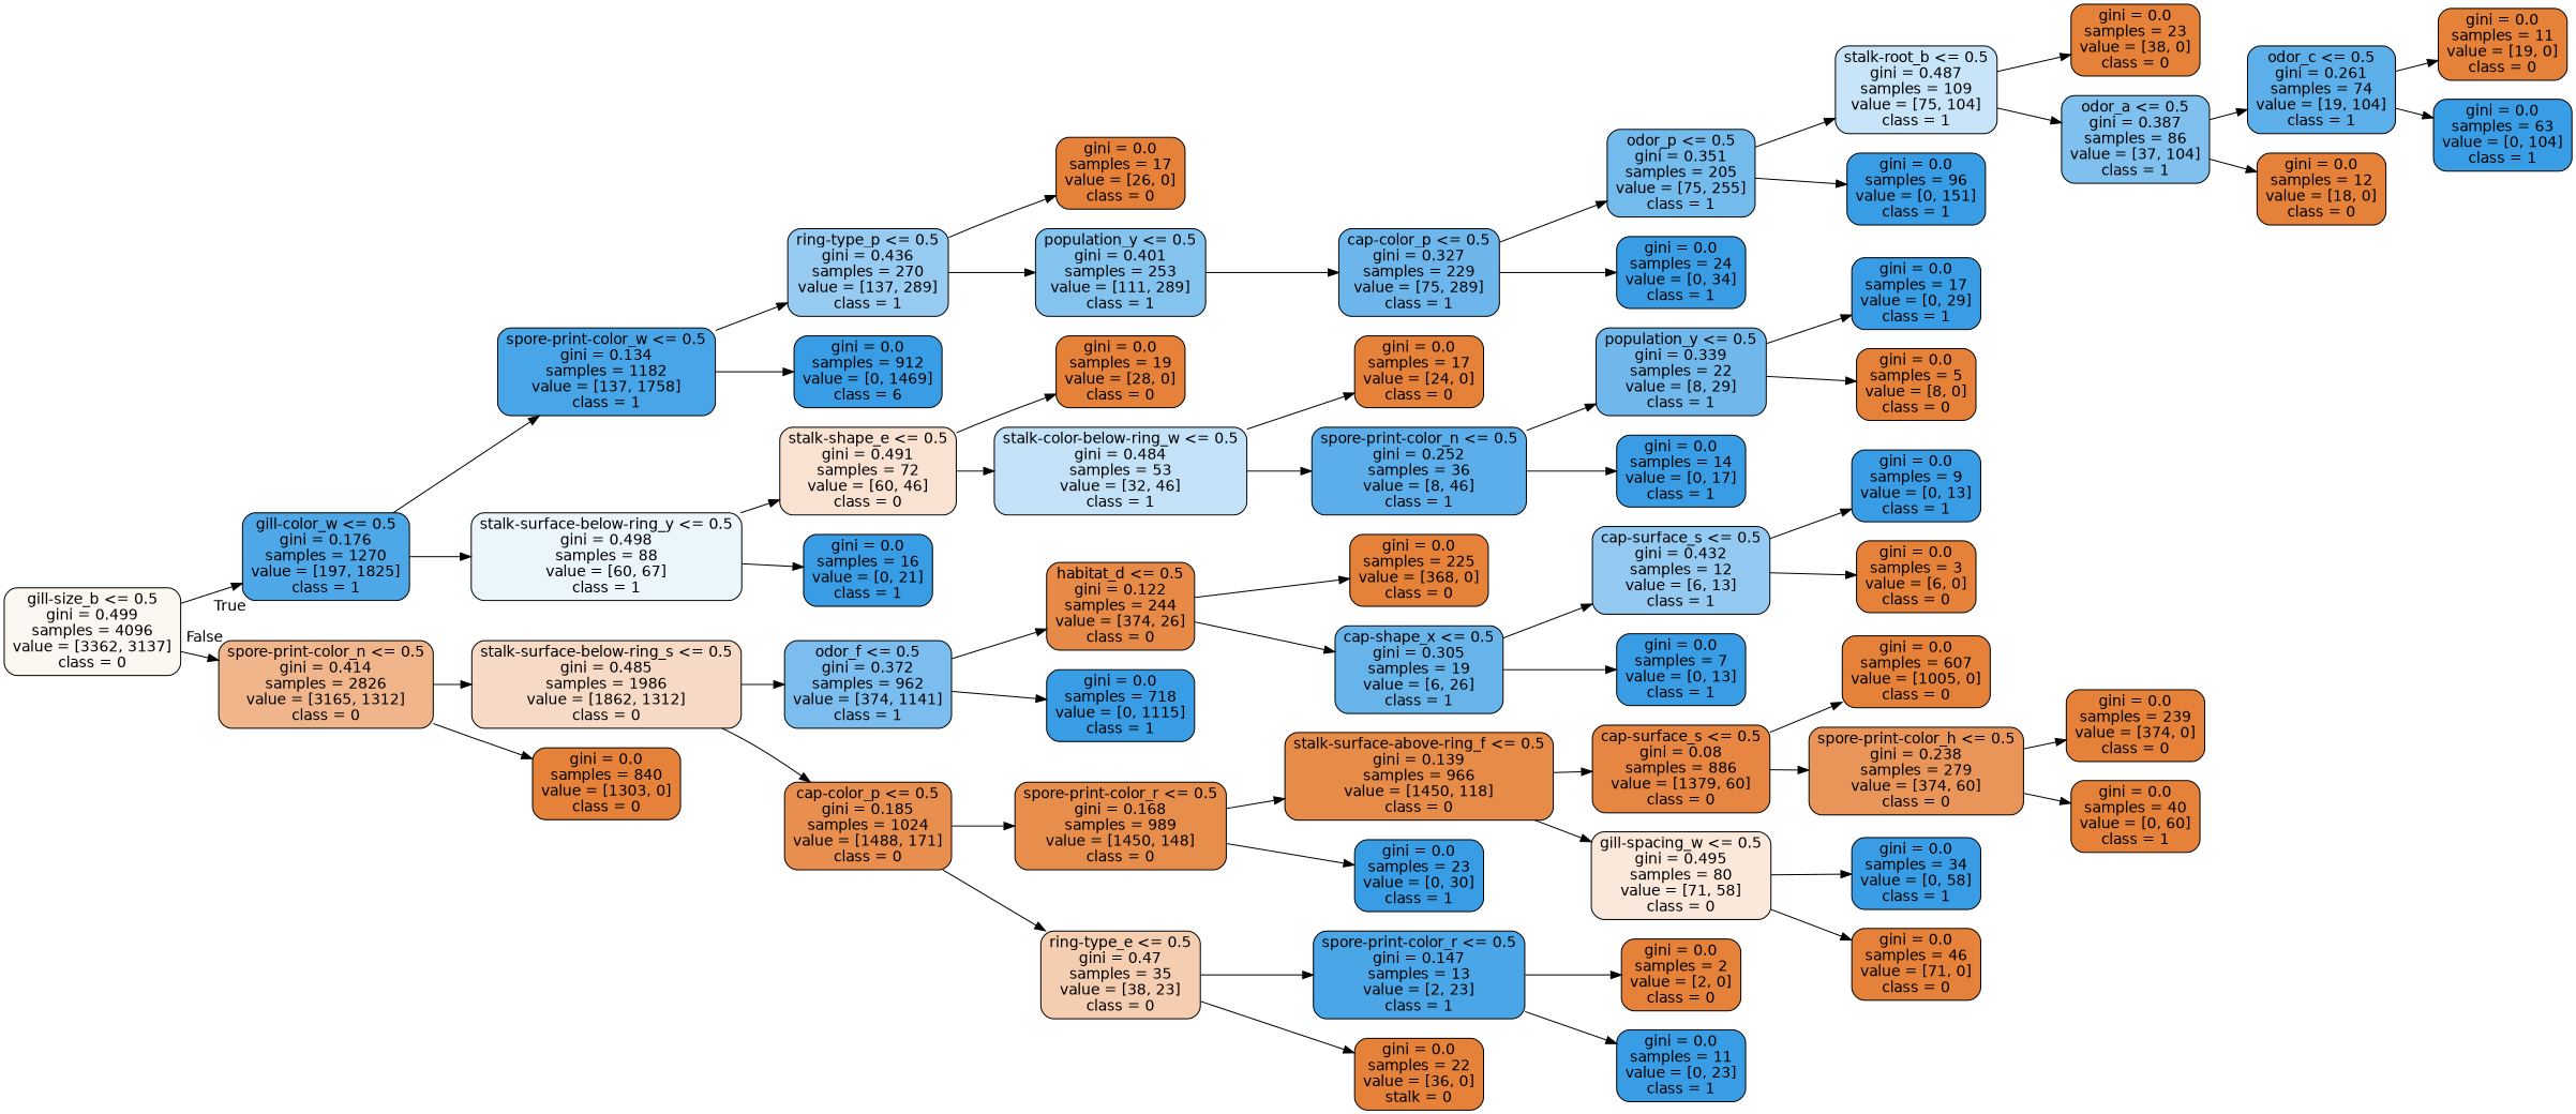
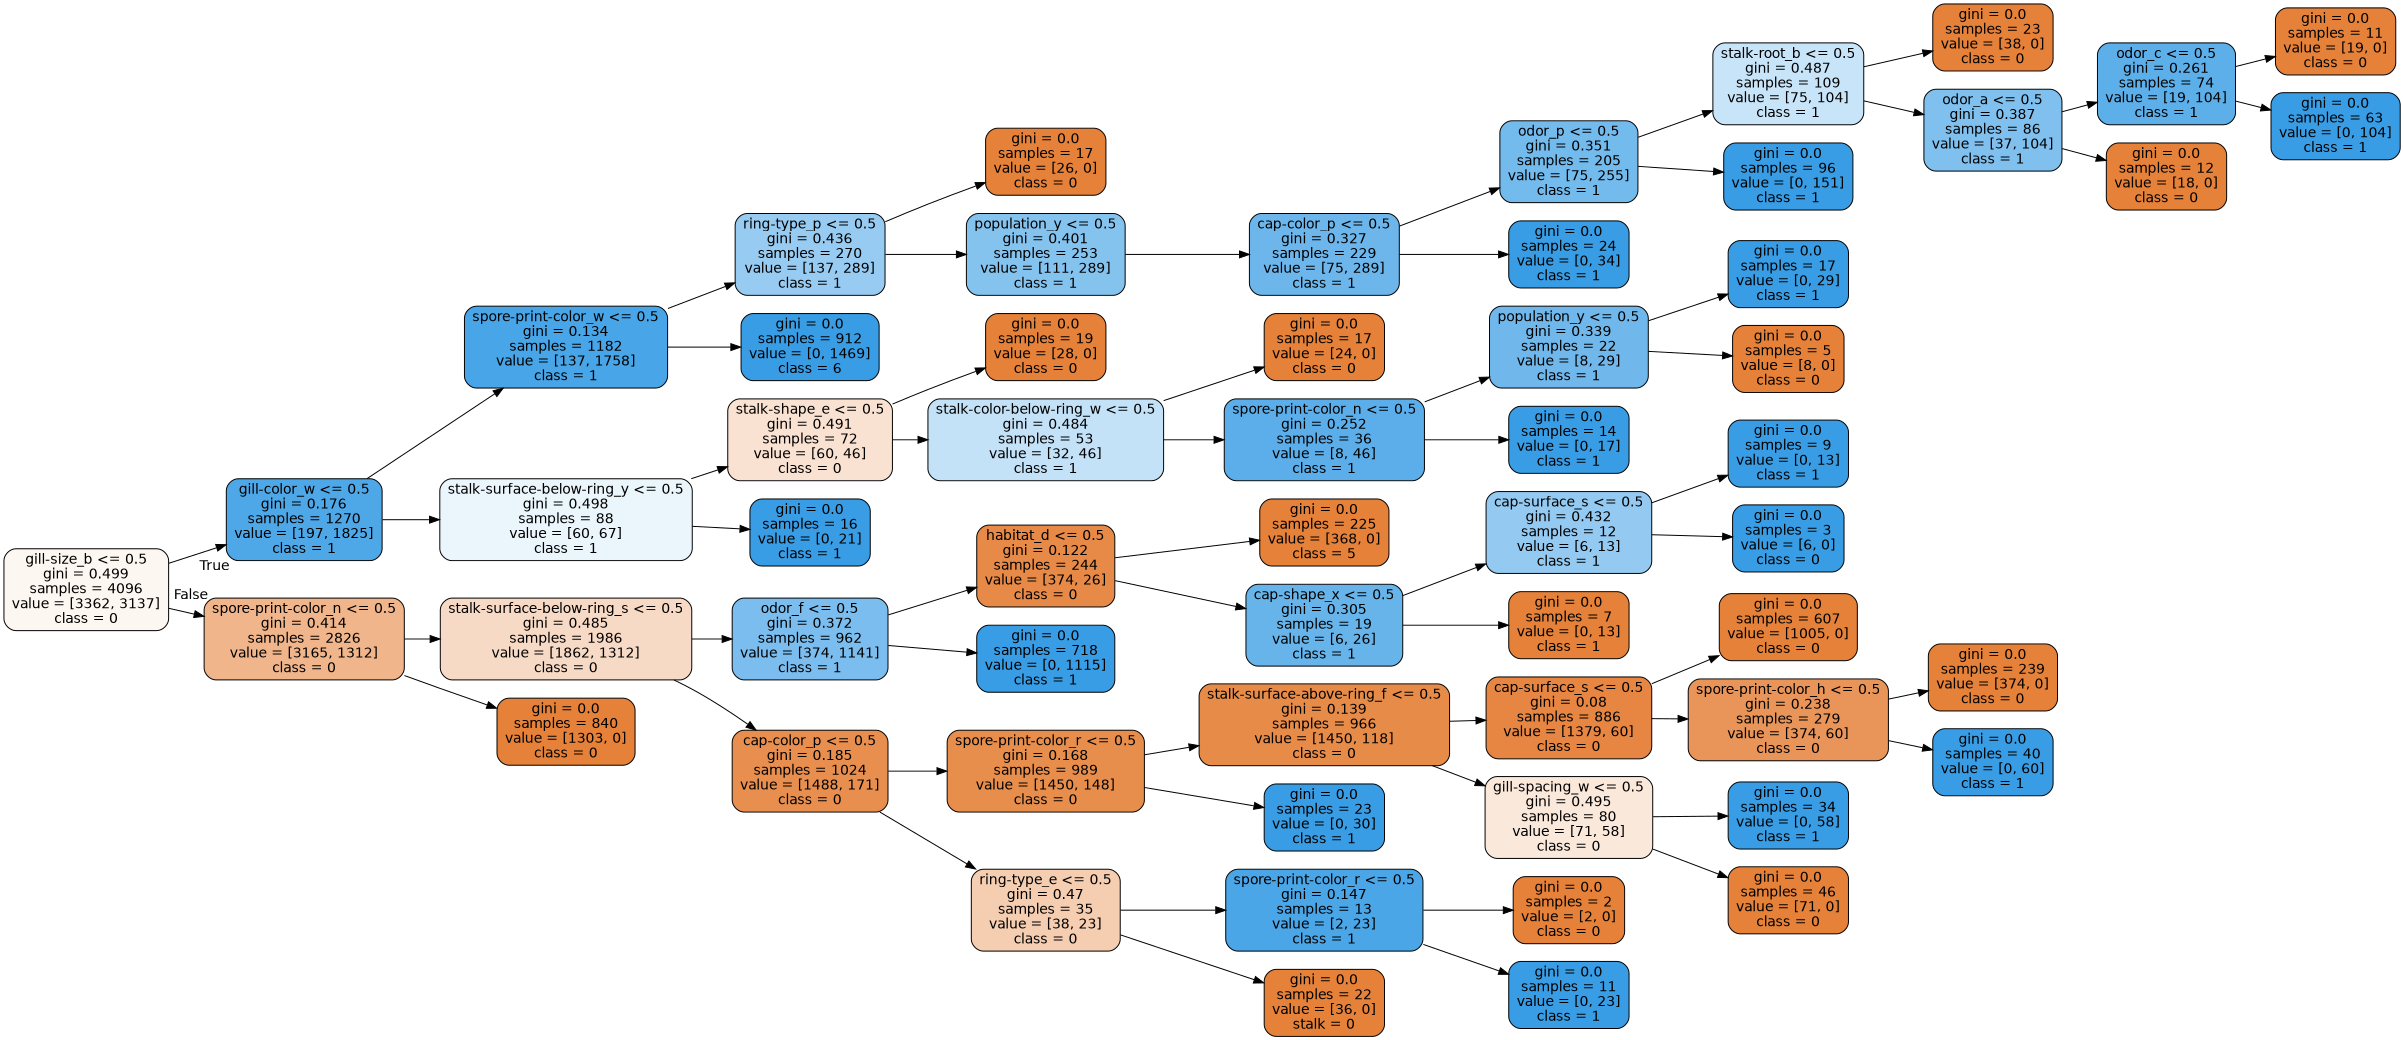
  digraph {
    rankdir=LR
    node [color=black fillcolor="#e58139" fontname=helvetica shape=box style="filled, rounded"]
    edge [fontname=helvetica]
    n1 [fillcolor="#fdf7f2" label="gill-size_b <= 0.5\ngini = 0.499\nsamples = 4096\nvalue = [3362, 3137]\nclass = 0"]
    n2 [fillcolor="#4ea8e8" label="gill-color_w <= 0.5\ngini = 0.176\nsamples = 1270\nvalue = [197, 1825]\nclass = 1"]
    n3 [fillcolor="#f0b58b" label="spore-print-color_n <= 0.5\ngini = 0.414\nsamples = 2826\nvalue = [3165, 1312]\nclass = 0"]
    n4 [fillcolor="#48a5e7" label="spore-print-color_w <= 0.5\ngini = 0.134\nsamples = 1182\nvalue = [137, 1758]\nclass = 1"]
    n5 [fillcolor="#eaf5fc" label="stalk-surface-below-ring_y <= 0.5\ngini = 0.498\nsamples = 88\nvalue = [60, 67]\nclass = 1"]
    n6 [fillcolor="#f7dac5" label="stalk-surface-below-ring_s <= 0.5\ngini = 0.485\nsamples = 1986\nvalue = [1862, 1312]\nclass = 0"]
    n7 [label="gini = 0.0\nsamples = 840\nvalue = [1303, 0]\nclass = 0"]
    n8 [fillcolor="#97cbf1" label="ring-type_p <= 0.5\ngini = 0.436\nsamples = 270\nvalue = [137, 289]\nclass = 1"]
    n9 [fillcolor="#399de5" label="gini = 0.0\nsamples = 912\nvalue = [0, 1469]\nclass = 6"]
    n10 [fillcolor="#f9e2d1" label="stalk-shape_e <= 0.5\ngini = 0.491\nsamples = 72\nvalue = [60, 46]\nclass = 0"]
    n11 [fillcolor="#399de5" label="gini = 0.0\nsamples = 16\nvalue = [0, 21]\nclass = 1"]
    n12 [label="gini = 0.0\nsamples = 17\nvalue = [26, 0]\nclass = 0"]
    n13 [fillcolor="#85c3ef" label="population_y <= 0.5\ngini = 0.401\nsamples = 253\nvalue = [111, 289]\nclass = 1"]
    n14 [fillcolor="#6cb6ec" label="cap-color_p <= 0.5\ngini = 0.327\nsamples = 229\nvalue = [75, 289]\nclass = 1"]
    n15 [fillcolor="#73baed" label="odor_p <= 0.5\ngini = 0.351\nsamples = 205\nvalue = [75, 255]\nclass = 1"]
    n16 [fillcolor="#399de5" label="gini = 0.0\nsamples = 24\nvalue = [0, 34]\nclass = 1"]
    n17 [fillcolor="#c8e4f8" label="stalk-root_b <= 0.5\ngini = 0.487\nsamples = 109\nvalue = [75, 104]\nclass = 1"]
    n18 [fillcolor="#399de5" label="gini = 0.0\nsamples = 96\nvalue = [0, 151]\nclass = 1"]
    n19 [label="gini = 0.0\nsamples = 23\nvalue = [38, 0]\nclass = 0"]
    n20 [fillcolor="#7fc0ee" label="odor_a <= 0.5\ngini = 0.387\nsamples = 86\nvalue = [37, 104]\nclass = 1"]
    n21 [fillcolor="#5dafea" label="odor_c <= 0.5\ngini = 0.261\nsamples = 74\nvalue = [19, 104]\nclass = 1"]
    n22 [label="gini = 0.0\nsamples = 12\nvalue = [18, 0]\nclass = 0"]
    n23 [label="gini = 0.0\nsamples = 11\nvalue = [19, 0]\nclass = 0"]
    n24 [fillcolor="#399de5" label="gini = 0.0\nsamples = 63\nvalue = [0, 104]\nclass = 1"]
    n25 [label="gini = 0.0\nsamples = 19\nvalue = [28, 0]\nclass = 0"]
    n26 [fillcolor="#c3e1f7" label="stalk-color-below-ring_w <= 0.5\ngini = 0.484\nsamples = 53\nvalue = [32, 46]\nclass = 1"]
    n27 [label="gini = 0.0\nsamples = 17\nvalue = [24, 0]\nclass = 0"]
    n28 [fillcolor="#5baeea" label="spore-print-color_n <= 0.5\ngini = 0.252\nsamples = 36\nvalue = [8, 46]\nclass = 1"]
    n29 [fillcolor="#70b8ec" label="population_y <= 0.5\ngini = 0.339\nsamples = 22\nvalue = [8, 29]\nclass = 1"]
    n30 [fillcolor="#399de5" label="gini = 0.0\nsamples = 14\nvalue = [0, 17]\nclass = 1"]
    n31 [fillcolor="#399de5" label="gini = 0.0\nsamples = 17\nvalue = [0, 29]\nclass = 1"]
    n32 [label="gini = 0.0\nsamples = 5\nvalue = [8, 0]\nclass = 0"]
    n33 [fillcolor="#7abdee" label="odor_f <= 0.5\ngini = 0.372\nsamples = 962\nvalue = [374, 1141]\nclass = 1"]
    n34 [fillcolor="#e88f50" label="cap-color_p <= 0.5\ngini = 0.185\nsamples = 1024\nvalue = [1488, 171]\nclass = 0"]
    n35 [fillcolor="#e78a47" label="habitat_d <= 0.5\ngini = 0.122\nsamples = 244\nvalue = [374, 26]\nclass = 0"]
    n36 [fillcolor="#399de5" label="gini = 0.0\nsamples = 718\nvalue = [0, 1115]\nclass = 1"]
    n37 [fillcolor="#e88e4d" label="spore-print-color_r <= 0.5\ngini = 0.168\nsamples = 989\nvalue = [1450, 148]\nclass = 0"]
    n38 [fillcolor="#f5cdb1" label="ring-type_e <= 0.5\ngini = 0.47\nsamples = 35\nvalue = [38, 23]\nclass = 0"]
-   n39 [label="gini = 0.0\nsamples = 225\nvalue = [368, 0]\nclass = 0"]
+   n39 [label="gini = 0.0\nsamples = 225\nvalue = [368, 0]\nclass = 5"]
    n40 [fillcolor="#67b4eb" label="cap-shape_x <= 0.5\ngini = 0.305\nsamples = 19\nvalue = [6, 26]\nclass = 1"]
    n41 [fillcolor="#94caf1" label="cap-surface_s <= 0.5\ngini = 0.432\nsamples = 12\nvalue = [6, 13]\nclass = 1"]
-   n42 [fillcolor="#399de5" label="gini = 0.0\nsamples = 7\nvalue = [0, 13]\nclass = 1"]
+   n42 [label="gini = 0.0\nsamples = 7\nvalue = [0, 13]\nclass = 1"]
    n43 [fillcolor="#399de5" label="gini = 0.0\nsamples = 9\nvalue = [0, 13]\nclass = 1"]
-   n44 [label="gini = 0.0\nsamples = 3\nvalue = [6, 0]\nclass = 0"]
+   n44 [fillcolor="#399de5" label="gini = 0.0\nsamples = 3\nvalue = [6, 0]\nclass = 0"]
    n45 [fillcolor="#e78b49" label="stalk-surface-above-ring_f <= 0.5\ngini = 0.139\nsamples = 966\nvalue = [1450, 118]\nclass = 0"]
    n46 [fillcolor="#399de5" label="gini = 0.0\nsamples = 23\nvalue = [0, 30]\nclass = 1"]
    n47 [fillcolor="#4aa6e7" label="spore-print-color_r <= 0.5\ngini = 0.147\nsamples = 13\nvalue = [2, 23]\nclass = 1"]
    n48 [label="gini = 0.0\nsamples = 22\nvalue = [36, 0]\nstalk = 0"]
    n49 [fillcolor="#e68642" label="cap-surface_s <= 0.5\ngini = 0.08\nsamples = 886\nvalue = [1379, 60]\nclass = 0"]
    n50 [fillcolor="#fae8db" label="gill-spacing_w <= 0.5\ngini = 0.495\nsamples = 80\nvalue = [71, 58]\nclass = 0"]
    n51 [label="gini = 0.0\nsamples = 607\nvalue = [1005, 0]\nclass = 0"]
    n52 [fillcolor="#e99559" label="spore-print-color_h <= 0.5\ngini = 0.238\nsamples = 279\nvalue = [374, 60]\nclass = 0"]
    n53 [fillcolor="#399de5" label="gini = 0.0\nsamples = 34\nvalue = [0, 58]\nclass = 1"]
    n54 [label="gini = 0.0\nsamples = 46\nvalue = [71, 0]\nclass = 0"]
    n55 [label="gini = 0.0\nsamples = 239\nvalue = [374, 0]\nclass = 0"]
-   n56 [label="gini = 0.0\nsamples = 40\nvalue = [0, 60]\nclass = 1"]
+   n56 [fillcolor="#399de5" label="gini = 0.0\nsamples = 40\nvalue = [0, 60]\nclass = 1"]
    n57 [label="gini = 0.0\nsamples = 2\nvalue = [2, 0]\nclass = 0"]
    n58 [fillcolor="#399de5" label="gini = 0.0\nsamples = 11\nvalue = [0, 23]\nclass = 1"]
    n1 -> n2 [headlabel=True labelangle=45 labeldistance=2.5]
    n1 -> n3 [headlabel=False labelangle=-45 labeldistance=2.5]
    n2 -> n4
    n2 -> n5
    n3 -> n6
    n3 -> n7
    n4 -> n8
    n4 -> n9
    n5 -> n10
    n5 -> n11
    n6 -> n33
    n6 -> n34
    n8 -> n12
    n8 -> n13
    n10 -> n25
    n10 -> n26
    n13 -> n14
    n14 -> n15
    n14 -> n16
    n15 -> n17
    n15 -> n18
    n17 -> n19
    n17 -> n20
    n20 -> n21
    n20 -> n22
    n21 -> n23
    n21 -> n24
    n26 -> n27
    n26 -> n28
    n28 -> n29
    n28 -> n30
    n29 -> n31
    n29 -> n32
    n33 -> n35
    n33 -> n36
    n34 -> n37
    n34 -> n38
    n35 -> n39
    n35 -> n40
    n37 -> n45
    n37 -> n46
    n38 -> n47
    n38 -> n48
    n40 -> n41
    n40 -> n42
    n41 -> n43
    n41 -> n44
    n45 -> n49
    n45 -> n50
    n47 -> n57
    n47 -> n58
    n49 -> n51
    n49 -> n52
    n50 -> n53
    n50 -> n54
    n52 -> n55
    n52 -> n56
  }
